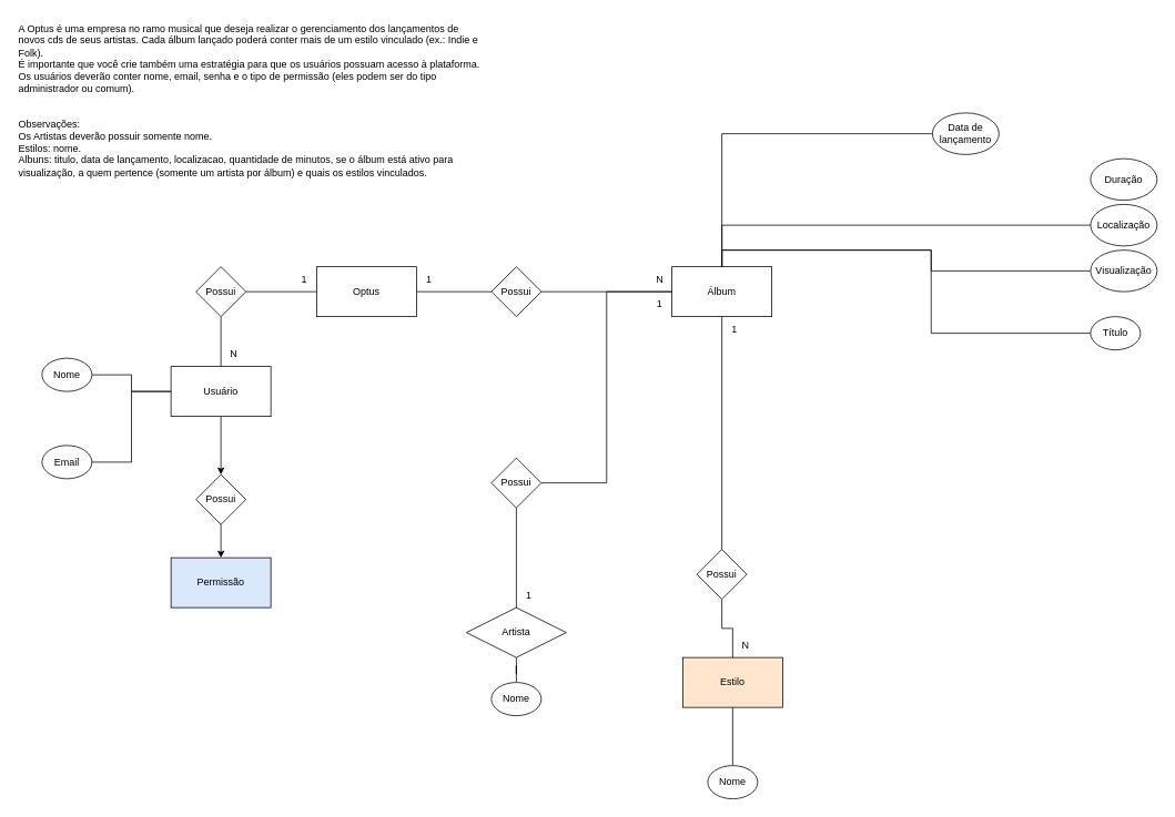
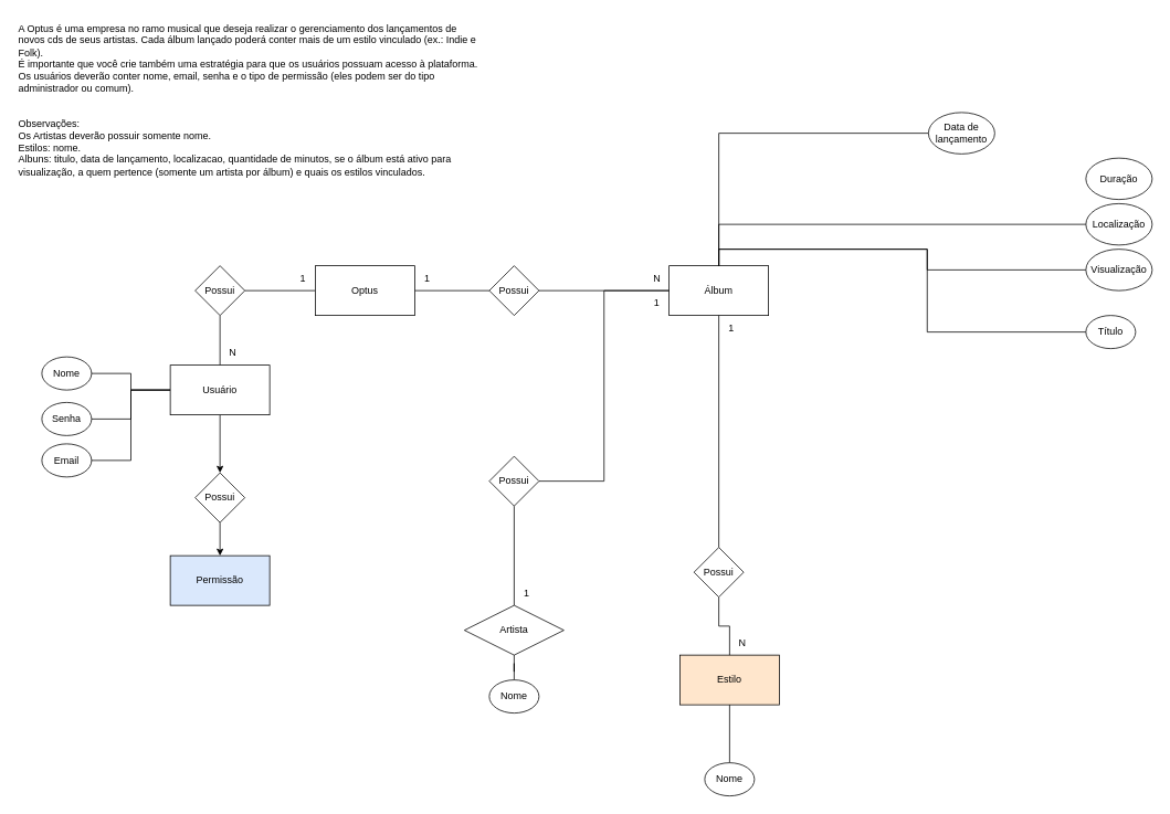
  <mxCell id="0" />
  <mxCell id="1" parent="0" />
  <mxCell id="2" value="A Optus é uma empresa no ramo musical que deseja realizar o gerenciamento dos lançamentos de novos cds de seus artistas. Cada álbum lançado poderá conter mais de um estilo vinculado (ex.: Indie e Folk).&#10;É importante que você crie também uma estratégia para que os usuários possuam acesso à plataforma.&#10;Os usuários deverão conter nome, email, senha e o tipo de permissão (eles podem ser do tipo administrador ou comum).&#10;&#10;&#10;Observações:&#10;Os Artistas deverão possuir somente nome.&#10;Estilos: nome.&#10;Albuns: titulo, data de lançamento, localizacao, quantidade de minutos, se o álbum está ativo para visualização, a quem pertence (somente um artista por álbum) e quais os estilos vinculados." style="text;whiteSpace=wrap;" parent="1" vertex="1"><mxGeometry x="20" y="20" width="560" height="230" as="geometry" /></mxCell>
  <mxCell id="3" style="edgeStyle=orthogonalEdgeStyle;rounded=0;orthogonalLoop=1;jettySize=auto;html=1;entryX=0;entryY=0.5;entryDx=0;entryDy=0;endArrow=none;endFill=0;" parent="1" source="5" target="8" edge="1"><mxGeometry relative="1" as="geometry" /></mxCell>
  <mxCell id="4" style="edgeStyle=orthogonalEdgeStyle;rounded=0;orthogonalLoop=1;jettySize=auto;html=1;entryX=1;entryY=0.5;entryDx=0;entryDy=0;endArrow=none;endFill=0;" parent="1" source="5" target="42" edge="1"><mxGeometry relative="1" as="geometry" /></mxCell>
  <mxCell id="5" value="&lt;font style=&quot;vertical-align: inherit;&quot;&gt;&lt;font style=&quot;vertical-align: inherit;&quot;&gt;Optus&lt;/font&gt;&lt;/font&gt;" style="rounded=0;whiteSpace=wrap;html=1;" parent="1" vertex="1"><mxGeometry x="380" y="320" width="120" height="60" as="geometry" /></mxCell>
  <mxCell id="6" value="&lt;font style=&quot;vertical-align: inherit;&quot;&gt;&lt;font style=&quot;vertical-align: inherit;&quot;&gt;Álbum&lt;/font&gt;&lt;/font&gt;" style="rounded=0;whiteSpace=wrap;html=1;" parent="1" vertex="1"><mxGeometry x="807" y="320" width="120" height="60" as="geometry" /></mxCell>
  <mxCell id="7" style="edgeStyle=orthogonalEdgeStyle;rounded=0;orthogonalLoop=1;jettySize=auto;html=1;entryX=0;entryY=0.5;entryDx=0;entryDy=0;endArrow=none;endFill=0;" parent="1" source="8" target="6" edge="1"><mxGeometry relative="1" as="geometry" /></mxCell>
  <mxCell id="8" value="Possui" style="rhombus;whiteSpace=wrap;html=1;" parent="1" vertex="1"><mxGeometry x="590" y="320" width="60" height="60" as="geometry" /></mxCell>
  <mxCell id="9" style="edgeStyle=orthogonalEdgeStyle;rounded=0;orthogonalLoop=1;jettySize=auto;html=1;entryX=0.5;entryY=1;entryDx=0;entryDy=0;endArrow=none;endFill=0;" parent="1" source="13" target="42" edge="1"><mxGeometry relative="1" as="geometry" /></mxCell>
  <mxCell id="10" style="edgeStyle=orthogonalEdgeStyle;rounded=0;orthogonalLoop=1;jettySize=auto;html=1;entryX=0.5;entryY=0;entryDx=0;entryDy=0;" edge="1" parent="1" source="13" target="49"><mxGeometry relative="1" as="geometry" /></mxCell>
+ <mxCell id="11" style="edgeStyle=orthogonalEdgeStyle;rounded=0;orthogonalLoop=1;jettySize=auto;html=1;entryX=1;entryY=0.5;entryDx=0;entryDy=0;endArrow=none;endFill=0;" edge="1" parent="1" source="13" target="17"><mxGeometry relative="1" as="geometry" /></mxCell>
  <mxCell id="12" style="edgeStyle=orthogonalEdgeStyle;rounded=0;orthogonalLoop=1;jettySize=auto;html=1;entryX=1;entryY=0.5;entryDx=0;entryDy=0;endArrow=none;endFill=0;" edge="1" parent="1" source="13" target="16"><mxGeometry relative="1" as="geometry" /></mxCell>
  <mxCell id="13" value="&lt;font style=&quot;vertical-align: inherit;&quot;&gt;&lt;font style=&quot;vertical-align: inherit;&quot;&gt;Usuário&lt;/font&gt;&lt;/font&gt;" style="rounded=0;whiteSpace=wrap;html=1;" parent="1" vertex="1"><mxGeometry x="205" y="440" width="120" height="60" as="geometry" /></mxCell>
  <mxCell id="14" value="" style="edgeStyle=orthogonalEdgeStyle;rounded=0;orthogonalLoop=1;jettySize=auto;html=1;endArrow=none;endFill=0;" parent="1" source="15" target="13" edge="1"><mxGeometry relative="1" as="geometry" /></mxCell>
  <mxCell id="15" value="&lt;font style=&quot;vertical-align: inherit;&quot;&gt;&lt;font style=&quot;vertical-align: inherit;&quot;&gt;&lt;font style=&quot;vertical-align: inherit;&quot;&gt;&lt;font style=&quot;vertical-align: inherit;&quot;&gt;Nome&lt;/font&gt;&lt;/font&gt;&lt;/font&gt;&lt;/font&gt;" style="ellipse;whiteSpace=wrap;html=1;" parent="1" vertex="1"><mxGeometry x="50" y="430" width="60" height="40" as="geometry" /></mxCell>
  <mxCell id="16" value="&lt;font style=&quot;vertical-align: inherit;&quot;&gt;&lt;font style=&quot;vertical-align: inherit;&quot;&gt;&lt;font style=&quot;vertical-align: inherit;&quot;&gt;&lt;font style=&quot;vertical-align: inherit;&quot;&gt;&lt;font style=&quot;vertical-align: inherit;&quot;&gt;&lt;font style=&quot;vertical-align: inherit;&quot;&gt;Email&lt;/font&gt;&lt;/font&gt;&lt;/font&gt;&lt;/font&gt;&lt;/font&gt;&lt;/font&gt;" style="ellipse;whiteSpace=wrap;html=1;" parent="1" vertex="1"><mxGeometry x="50" y="535" width="60" height="40" as="geometry" /></mxCell>
+ <mxCell id="17" value="&lt;font style=&quot;vertical-align: inherit;&quot;&gt;&lt;font style=&quot;vertical-align: inherit;&quot;&gt;&lt;font style=&quot;vertical-align: inherit;&quot;&gt;&lt;font style=&quot;vertical-align: inherit;&quot;&gt;&lt;font style=&quot;vertical-align: inherit;&quot;&gt;&lt;font style=&quot;vertical-align: inherit;&quot;&gt;Senha&lt;/font&gt;&lt;/font&gt;&lt;/font&gt;&lt;/font&gt;&lt;/font&gt;&lt;/font&gt;" style="ellipse;whiteSpace=wrap;html=1;" parent="1" vertex="1"><mxGeometry x="50" y="485" width="60" height="40" as="geometry" /></mxCell>
  <mxCell id="18" style="edgeStyle=orthogonalEdgeStyle;rounded=0;orthogonalLoop=1;jettySize=auto;html=1;entryX=0.5;entryY=1;entryDx=0;entryDy=0;endArrow=none;endFill=0;" parent="1" source="19" target="35" edge="1"><mxGeometry relative="1" as="geometry" /></mxCell>
  <mxCell id="19" value="&lt;font style=&quot;vertical-align: inherit;&quot;&gt;&lt;font style=&quot;vertical-align: inherit;&quot;&gt;&lt;font style=&quot;vertical-align: inherit;&quot;&gt;&lt;font style=&quot;vertical-align: inherit;&quot;&gt;Artista&lt;/font&gt;&lt;/font&gt;&lt;/font&gt;&lt;/font&gt;" style="rhombus;whiteSpace=wrap;html=1;" parent="1" vertex="1"><mxGeometry x="560" y="730" width="120" height="60" as="geometry" /></mxCell>
  <mxCell id="20" style="edgeStyle=orthogonalEdgeStyle;rounded=0;orthogonalLoop=1;jettySize=auto;html=1;entryX=0.5;entryY=1;entryDx=0;entryDy=0;endArrow=none;endFill=0;" parent="1" source="21" target="19" edge="1"><mxGeometry relative="1" as="geometry" /></mxCell>
  <mxCell id="21" value="&lt;font style=&quot;vertical-align: inherit;&quot;&gt;&lt;font style=&quot;vertical-align: inherit;&quot;&gt;&lt;font style=&quot;vertical-align: inherit;&quot;&gt;&lt;font style=&quot;vertical-align: inherit;&quot;&gt;Nome&lt;/font&gt;&lt;/font&gt;&lt;/font&gt;&lt;/font&gt;" style="ellipse;whiteSpace=wrap;html=1;" parent="1" vertex="1"><mxGeometry x="590" y="820" width="60" height="40" as="geometry" /></mxCell>
  <mxCell id="22" value="&lt;font style=&quot;vertical-align: inherit;&quot;&gt;&lt;font style=&quot;vertical-align: inherit;&quot;&gt;&lt;font style=&quot;vertical-align: inherit;&quot;&gt;&lt;font style=&quot;vertical-align: inherit;&quot;&gt;Estilo&lt;/font&gt;&lt;/font&gt;&lt;/font&gt;&lt;/font&gt;" style="rounded=0;whiteSpace=wrap;html=1;fillColor=#ffe6cc;" parent="1" vertex="1"><mxGeometry x="820" y="790" width="120" height="60" as="geometry" /></mxCell>
  <mxCell id="23" style="edgeStyle=orthogonalEdgeStyle;rounded=0;orthogonalLoop=1;jettySize=auto;html=1;entryX=0.5;entryY=1;entryDx=0;entryDy=0;endArrow=none;endFill=0;" parent="1" source="24" target="22" edge="1"><mxGeometry relative="1" as="geometry" /></mxCell>
  <mxCell id="24" value="&lt;font style=&quot;vertical-align: inherit;&quot;&gt;&lt;font style=&quot;vertical-align: inherit;&quot;&gt;&lt;font style=&quot;vertical-align: inherit;&quot;&gt;&lt;font style=&quot;vertical-align: inherit;&quot;&gt;Nome&lt;/font&gt;&lt;/font&gt;&lt;/font&gt;&lt;/font&gt;" style="ellipse;whiteSpace=wrap;html=1;" parent="1" vertex="1"><mxGeometry x="850" y="920" width="60" height="40" as="geometry" /></mxCell>
  <mxCell id="25" style="edgeStyle=orthogonalEdgeStyle;rounded=0;orthogonalLoop=1;jettySize=auto;html=1;entryX=0.5;entryY=0;entryDx=0;entryDy=0;endArrow=none;endFill=0;" parent="1" source="26" target="6" edge="1"><mxGeometry relative="1" as="geometry" /></mxCell>
  <mxCell id="26" value="&lt;font style=&quot;vertical-align: inherit;&quot;&gt;&lt;font style=&quot;vertical-align: inherit;&quot;&gt;&lt;font style=&quot;vertical-align: inherit;&quot;&gt;&lt;font style=&quot;vertical-align: inherit;&quot;&gt;Título&lt;/font&gt;&lt;/font&gt;&lt;/font&gt;&lt;/font&gt;" style="ellipse;whiteSpace=wrap;html=1;" parent="1" vertex="1"><mxGeometry x="1310" y="380" width="60" height="40" as="geometry" /></mxCell>
  <mxCell id="27" style="edgeStyle=orthogonalEdgeStyle;rounded=0;orthogonalLoop=1;jettySize=auto;html=1;entryX=0.5;entryY=0;entryDx=0;entryDy=0;endArrow=none;endFill=0;" parent="1" source="28" target="6" edge="1"><mxGeometry relative="1" as="geometry" /></mxCell>
  <mxCell id="28" value="&lt;font style=&quot;vertical-align: inherit;&quot;&gt;&lt;font style=&quot;vertical-align: inherit;&quot;&gt;&lt;font style=&quot;vertical-align: inherit;&quot;&gt;&lt;font style=&quot;vertical-align: inherit;&quot;&gt;Data de lançamento&lt;/font&gt;&lt;/font&gt;&lt;/font&gt;&lt;/font&gt;" style="ellipse;whiteSpace=wrap;html=1;" parent="1" vertex="1"><mxGeometry x="1120" y="135" width="80" height="50" as="geometry" /></mxCell>
  <mxCell id="29" style="edgeStyle=orthogonalEdgeStyle;rounded=0;orthogonalLoop=1;jettySize=auto;html=1;entryX=0.5;entryY=0;entryDx=0;entryDy=0;endArrow=none;endFill=0;" parent="1" source="30" target="6" edge="1"><mxGeometry relative="1" as="geometry" /></mxCell>
  <mxCell id="30" value="Localização" style="ellipse;whiteSpace=wrap;html=1;" parent="1" vertex="1"><mxGeometry x="1310" y="245" width="80" height="50" as="geometry" /></mxCell>
  <mxCell id="31" value="&lt;font style=&quot;vertical-align: inherit;&quot;&gt;&lt;font style=&quot;vertical-align: inherit;&quot;&gt;&lt;font style=&quot;vertical-align: inherit;&quot;&gt;&lt;font style=&quot;vertical-align: inherit;&quot;&gt;Duração&lt;/font&gt;&lt;/font&gt;&lt;/font&gt;&lt;/font&gt;" style="ellipse;whiteSpace=wrap;html=1;" parent="1" vertex="1"><mxGeometry x="1310" y="190" width="80" height="50" as="geometry" /></mxCell>
  <mxCell id="32" style="edgeStyle=orthogonalEdgeStyle;rounded=0;orthogonalLoop=1;jettySize=auto;html=1;entryX=0.5;entryY=0;entryDx=0;entryDy=0;endArrow=none;endFill=0;" parent="1" source="33" target="6" edge="1"><mxGeometry relative="1" as="geometry" /></mxCell>
  <mxCell id="33" value="&lt;font style=&quot;vertical-align: inherit;&quot;&gt;&lt;font style=&quot;vertical-align: inherit;&quot;&gt;&lt;font style=&quot;vertical-align: inherit;&quot;&gt;&lt;font style=&quot;vertical-align: inherit;&quot;&gt;Visualização&lt;/font&gt;&lt;/font&gt;&lt;/font&gt;&lt;/font&gt;" style="ellipse;whiteSpace=wrap;html=1;" parent="1" vertex="1"><mxGeometry x="1310" y="300" width="80" height="50" as="geometry" /></mxCell>
  <mxCell id="34" style="edgeStyle=orthogonalEdgeStyle;rounded=0;orthogonalLoop=1;jettySize=auto;html=1;entryX=0;entryY=0.5;entryDx=0;entryDy=0;endArrow=none;endFill=0;" parent="1" source="35" target="6" edge="1"><mxGeometry relative="1" as="geometry" /></mxCell>
  <mxCell id="35" value="Possui" style="rhombus;whiteSpace=wrap;html=1;" parent="1" vertex="1"><mxGeometry x="590" y="550" width="60" height="60" as="geometry" /></mxCell>
  <mxCell id="36" value="1" style="text;html=1;align=center;verticalAlign=middle;resizable=0;points=[];autosize=1;strokeColor=none;fillColor=none;" parent="1" vertex="1"><mxGeometry x="350" y="320" width="30" height="30" as="geometry" /></mxCell>
  <mxCell id="37" value="1" style="text;html=1;align=center;verticalAlign=middle;resizable=0;points=[];autosize=1;strokeColor=none;fillColor=none;" parent="1" vertex="1"><mxGeometry x="867" y="380" width="30" height="30" as="geometry" /></mxCell>
  <mxCell id="38" style="edgeStyle=orthogonalEdgeStyle;rounded=0;orthogonalLoop=1;jettySize=auto;html=1;entryX=0.5;entryY=0;entryDx=0;entryDy=0;endArrow=none;endFill=0;" parent="1" source="40" target="22" edge="1"><mxGeometry relative="1" as="geometry" /></mxCell>
  <mxCell id="39" style="edgeStyle=orthogonalEdgeStyle;rounded=0;orthogonalLoop=1;jettySize=auto;html=1;entryX=0.5;entryY=1;entryDx=0;entryDy=0;endArrow=none;endFill=0;" parent="1" source="40" target="6" edge="1"><mxGeometry relative="1" as="geometry" /></mxCell>
  <mxCell id="40" value="Possui" style="rhombus;whiteSpace=wrap;html=1;" parent="1" vertex="1"><mxGeometry x="837" y="660" width="60" height="60" as="geometry" /></mxCell>
  <mxCell id="41" value="N" style="text;html=1;align=center;verticalAlign=middle;resizable=0;points=[];autosize=1;strokeColor=none;fillColor=none;" parent="1" vertex="1"><mxGeometry x="880" y="760" width="30" height="30" as="geometry" /></mxCell>
  <mxCell id="42" value="Possui" style="rhombus;whiteSpace=wrap;html=1;" parent="1" vertex="1"><mxGeometry x="235" y="320" width="60" height="60" as="geometry" /></mxCell>
  <mxCell id="43" value="N" style="text;html=1;align=center;verticalAlign=middle;resizable=0;points=[];autosize=1;strokeColor=none;fillColor=none;" parent="1" vertex="1"><mxGeometry x="265" y="410" width="30" height="30" as="geometry" /></mxCell>
  <mxCell id="44" value="1" style="text;html=1;align=center;verticalAlign=middle;resizable=0;points=[];autosize=1;strokeColor=none;fillColor=none;" parent="1" vertex="1"><mxGeometry x="500" y="320" width="30" height="30" as="geometry" /></mxCell>
  <mxCell id="45" value="N" style="text;html=1;align=center;verticalAlign=middle;resizable=0;points=[];autosize=1;strokeColor=none;fillColor=none;" parent="1" vertex="1"><mxGeometry x="777" y="320" width="30" height="30" as="geometry" /></mxCell>
  <mxCell id="46" value="1" style="text;html=1;align=center;verticalAlign=middle;resizable=0;points=[];autosize=1;strokeColor=none;fillColor=none;" parent="1" vertex="1"><mxGeometry x="620" y="700" width="30" height="30" as="geometry" /></mxCell>
  <mxCell id="47" value="1" style="text;html=1;align=center;verticalAlign=middle;resizable=0;points=[];autosize=1;strokeColor=none;fillColor=none;" parent="1" vertex="1"><mxGeometry x="777" y="350" width="30" height="30" as="geometry" /></mxCell>
  <mxCell id="48" style="edgeStyle=orthogonalEdgeStyle;rounded=0;orthogonalLoop=1;jettySize=auto;html=1;entryX=0.5;entryY=0;entryDx=0;entryDy=0;" edge="1" parent="1" source="49" target="50"><mxGeometry relative="1" as="geometry" /></mxCell>
  <mxCell id="49" value="Possui" style="rhombus;whiteSpace=wrap;html=1;" vertex="1" parent="1"><mxGeometry x="235" y="570" width="60" height="60" as="geometry" /></mxCell>
  <mxCell id="50" value="&lt;font style=&quot;vertical-align: inherit;&quot;&gt;&lt;font style=&quot;vertical-align: inherit;&quot;&gt;Permissão&lt;/font&gt;&lt;/font&gt;" style="rounded=0;whiteSpace=wrap;html=1;fillColor=#dae8fc;" vertex="1" parent="1"><mxGeometry x="205" y="670" width="120" height="60" as="geometry" /></mxCell>
